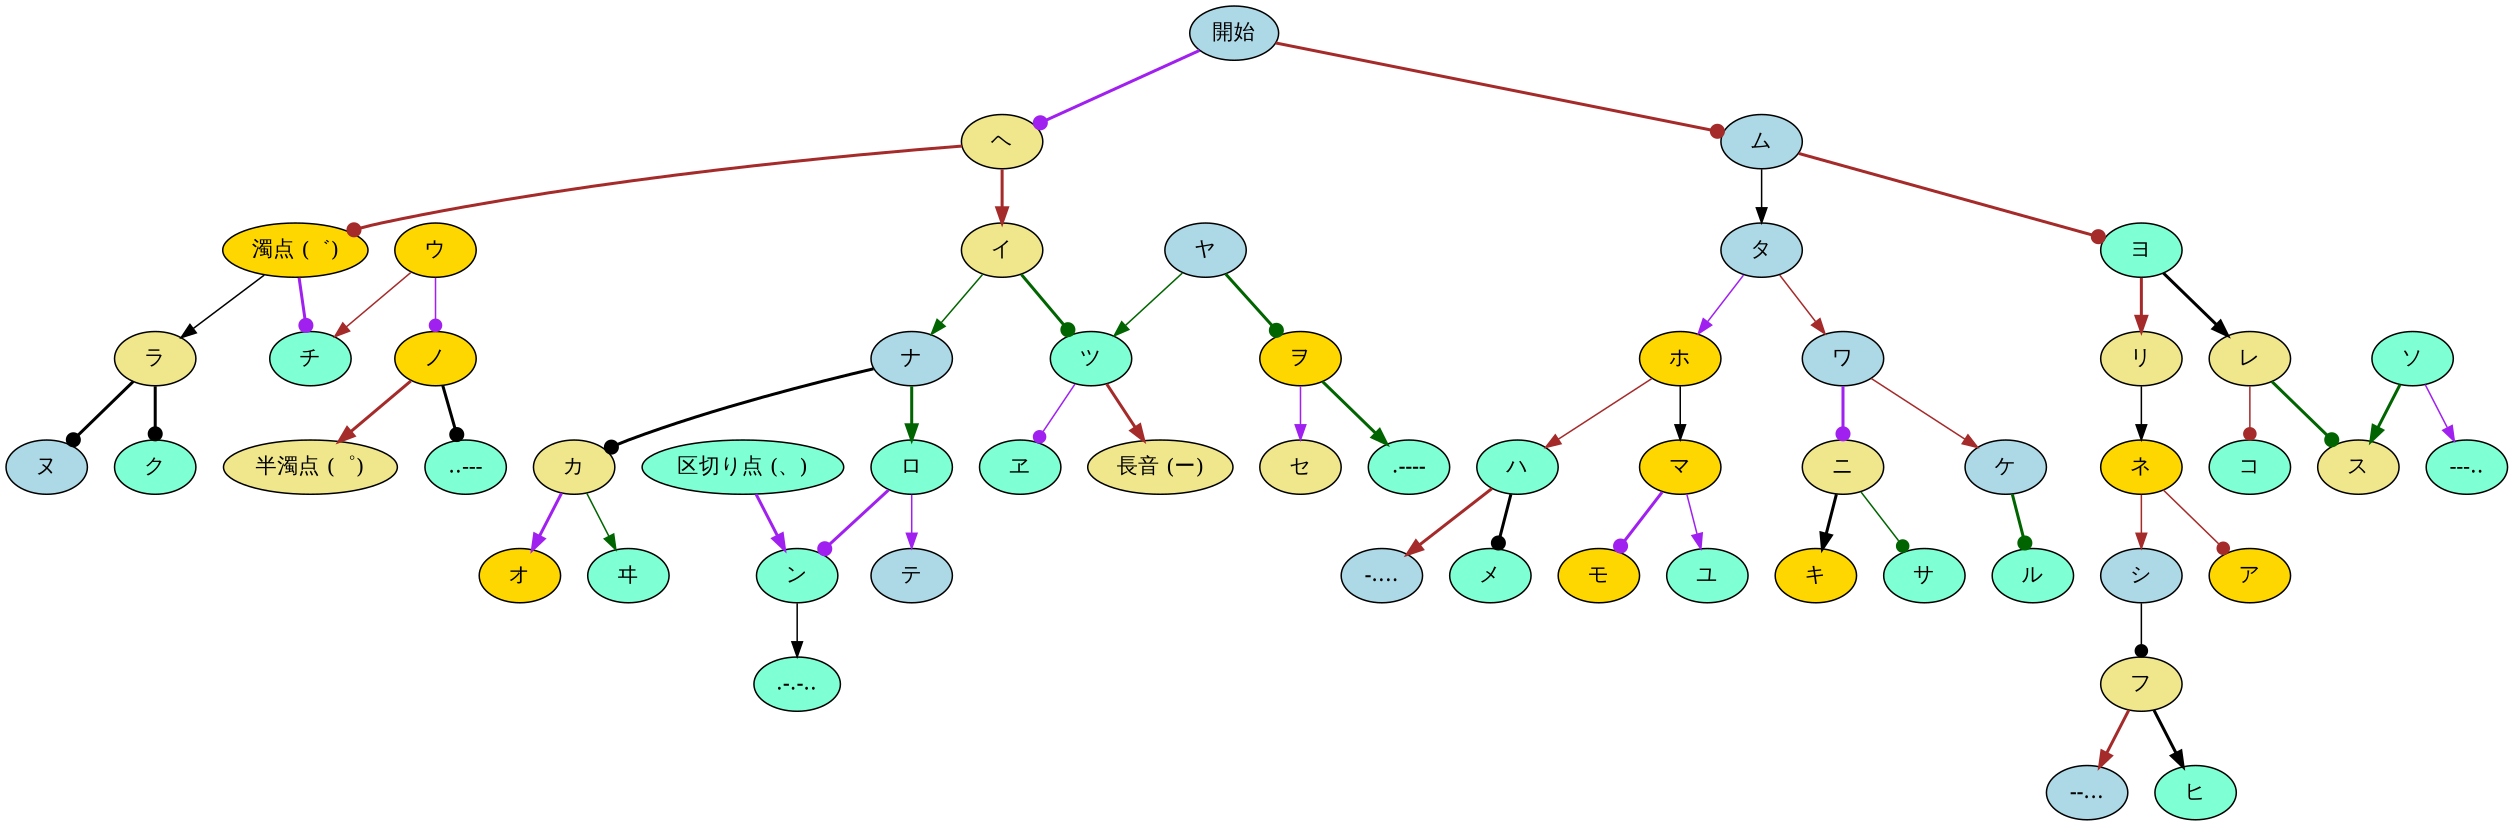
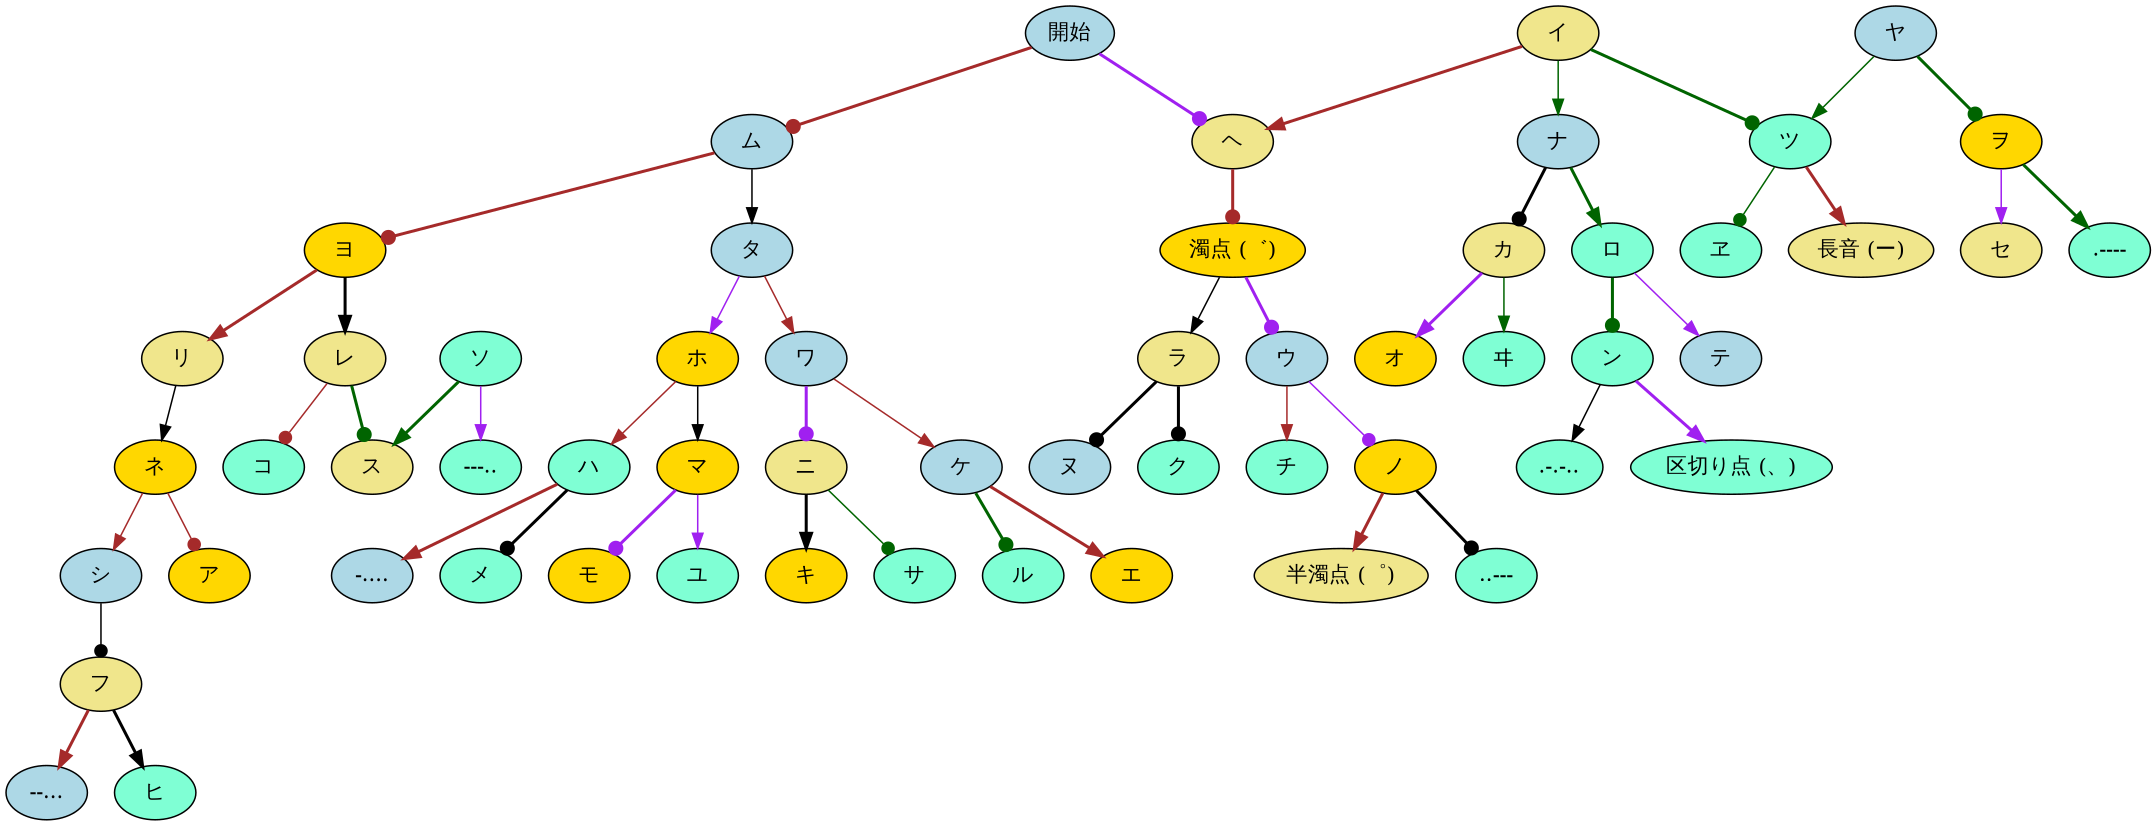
  digraph {
    node [fillcolor=aquamarine style=filled]
    edge [arrowhead=normal color=brown style=bold]
    "開始" [fillcolor=lightblue]
    "ヘ" [fillcolor=khaki]
    "ム" [fillcolor=lightblue]
    "濁点 (゛)" [fillcolor=gold]
    "イ" [fillcolor=khaki]
    "タ" [fillcolor=lightblue]
-   "ヨ"
+   "ヨ" [fillcolor=gold]
    "ラ" [fillcolor=khaki]
-   "ウ" [fillcolor=gold]
+   "ウ" [fillcolor=lightblue]
    "ナ" [fillcolor=lightblue]
    "ツ"
    "ホ" [fillcolor=gold]
    "ワ" [fillcolor=lightblue]
    "リ" [fillcolor=khaki]
    "レ" [fillcolor=khaki]
    "ヌ" [fillcolor=lightblue]
    "ク"
    "チ"
    "ノ" [fillcolor=gold]
    "カ" [fillcolor=khaki]
    "ロ"
    "ヤ" [fillcolor=lightblue]
    "ヲ" [fillcolor=gold]
    "ハ"
    "マ" [fillcolor=gold]
    "ニ" [fillcolor=khaki]
    "ケ" [fillcolor=lightblue]
    "ネ" [fillcolor=gold]
    "コ"
    "ス" [fillcolor=khaki]
    "半濁点 (゜)" [fillcolor=khaki]
    "..---"
    "オ" [fillcolor=gold]
    "ヰ"
    "ン"
    "テ" [fillcolor=lightblue]
    "ヱ"
    "長音 (ー)" [fillcolor=khaki]
    "セ" [fillcolor=khaki]
    ".----"
    "-...." [fillcolor=lightblue]
    "メ"
    "モ" [fillcolor=gold]
    "ユ"
    "キ" [fillcolor=gold]
    "サ"
    "ル"
+   "エ" [fillcolor=gold]
    "フ" [fillcolor=khaki]
    "--..." [fillcolor=lightblue]
    "ヒ"
    "シ" [fillcolor=lightblue]
    "ア" [fillcolor=gold]
    "ソ"
    "---.."
    ".-.-.."
    "区切り点 (、)"
    "開始" -> "ヘ" [arrowhead=dot color=purple]
    "開始" -> "ム" [arrowhead=dot]
    "ヘ" -> "濁点 (゛)" [arrowhead=dot]
-   "ヘ" -> "イ"
+   "イ" -> "ヘ"
    "ム" -> "タ" [color=black style=solid]
    "ム" -> "ヨ" [arrowhead=dot]
    "濁点 (゛)" -> "ラ" [color=black style=solid]
-   "濁点 (゛)" -> "チ" [arrowhead=dot color=purple]
+   "濁点 (゛)" -> "ウ" [arrowhead=dot color=purple]
    "イ" -> "ナ" [color=darkgreen style=solid]
    "イ" -> "ツ" [arrowhead=dot color=darkgreen]
    "タ" -> "ホ" [color=purple style=solid]
    "タ" -> "ワ" [style=solid]
    "ヨ" -> "リ"
    "ヨ" -> "レ" [color=black]
    "ラ" -> "ヌ" [arrowhead=dot color=black]
    "ラ" -> "ク" [arrowhead=dot color=black]
    "ウ" -> "チ" [style=solid]
    "ウ" -> "ノ" [arrowhead=dot color=purple style=solid]
    "ナ" -> "カ" [arrowhead=dot color=black]
    "ナ" -> "ロ" [color=darkgreen]
-   "ツ" -> "ヱ" [arrowhead=dot color=purple style=solid]
+   "ツ" -> "ヱ" [arrowhead=dot color=darkgreen style=solid]
    "ツ" -> "長音 (ー)"
    "ホ" -> "ハ" [style=solid]
    "ホ" -> "マ" [color=black style=solid]
    "ワ" -> "ニ" [arrowhead=dot color=purple]
    "ワ" -> "ケ" [style=solid]
    "リ" -> "ネ" [color=black style=solid]
    "レ" -> "コ" [arrowhead=dot style=solid]
    "レ" -> "ス" [arrowhead=dot color=darkgreen]
    "ノ" -> "半濁点 (゜)"
    "ノ" -> "..---" [arrowhead=dot color=black]
    "カ" -> "オ" [color=purple]
    "カ" -> "ヰ" [color=darkgreen style=solid]
-   "ロ" -> "ン" [arrowhead=dot color=purple]
+   "ロ" -> "ン" [arrowhead=dot color=darkgreen]
    "ロ" -> "テ" [color=purple style=solid]
    "ヤ" -> "ツ" [color=darkgreen style=solid]
    "ヤ" -> "ヲ" [arrowhead=dot color=darkgreen]
    "ヲ" -> "セ" [color=purple style=solid]
    "ヲ" -> ".----" [color=darkgreen]
    "ハ" -> "-...."
    "ハ" -> "メ" [arrowhead=dot color=black]
    "マ" -> "モ" [arrowhead=dot color=purple]
    "マ" -> "ユ" [color=purple style=solid]
    "ニ" -> "キ" [color=black]
    "ニ" -> "サ" [arrowhead=dot color=darkgreen style=solid]
    "ケ" -> "ル" [arrowhead=dot color=darkgreen]
+   "ケ" -> "エ"
    "ネ" -> "シ" [style=solid]
    "ネ" -> "ア" [arrowhead=dot style=solid]
    "ン" -> ".-.-.." [color=black style=solid]
-   "区切り点 (、)" -> "ン" [color=purple]
+   "ン" -> "区切り点 (、)" [color=purple]
    "フ" -> "--..."
    "フ" -> "ヒ" [color=black]
    "シ" -> "フ" [arrowhead=dot color=black style=solid]
    "ソ" -> "ス" [color=darkgreen]
    "ソ" -> "---.." [color=purple style=solid]
  }
